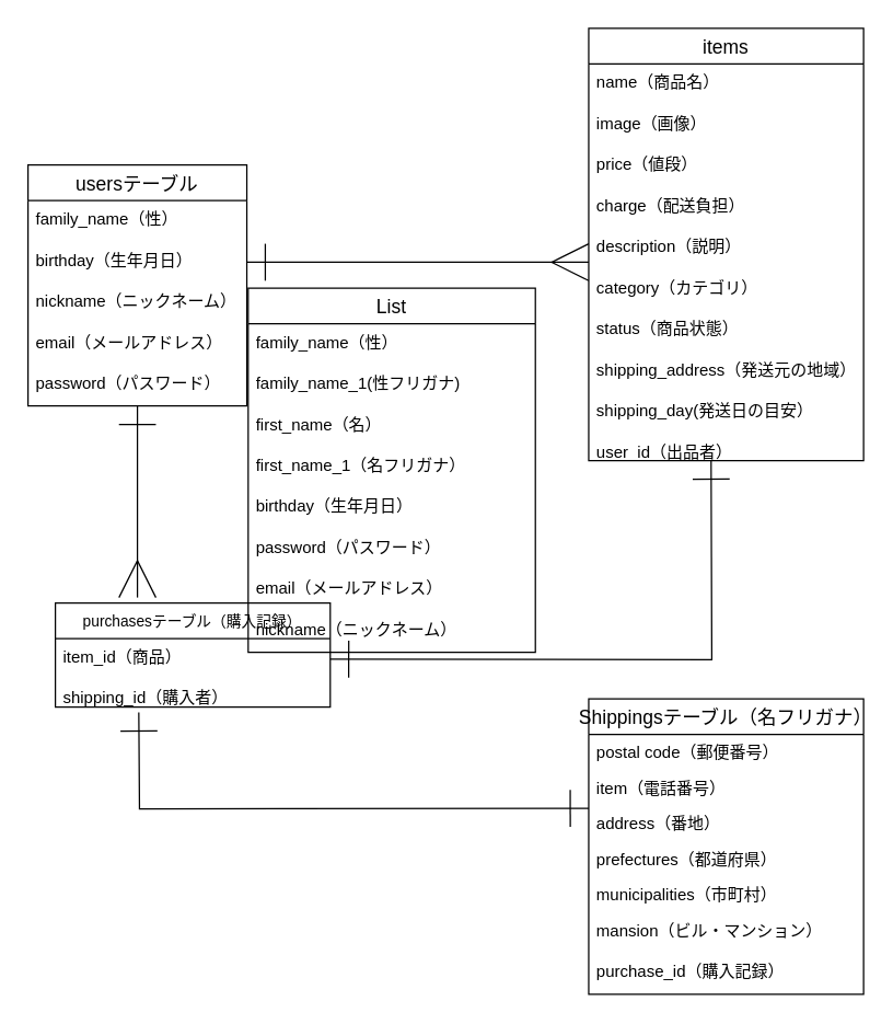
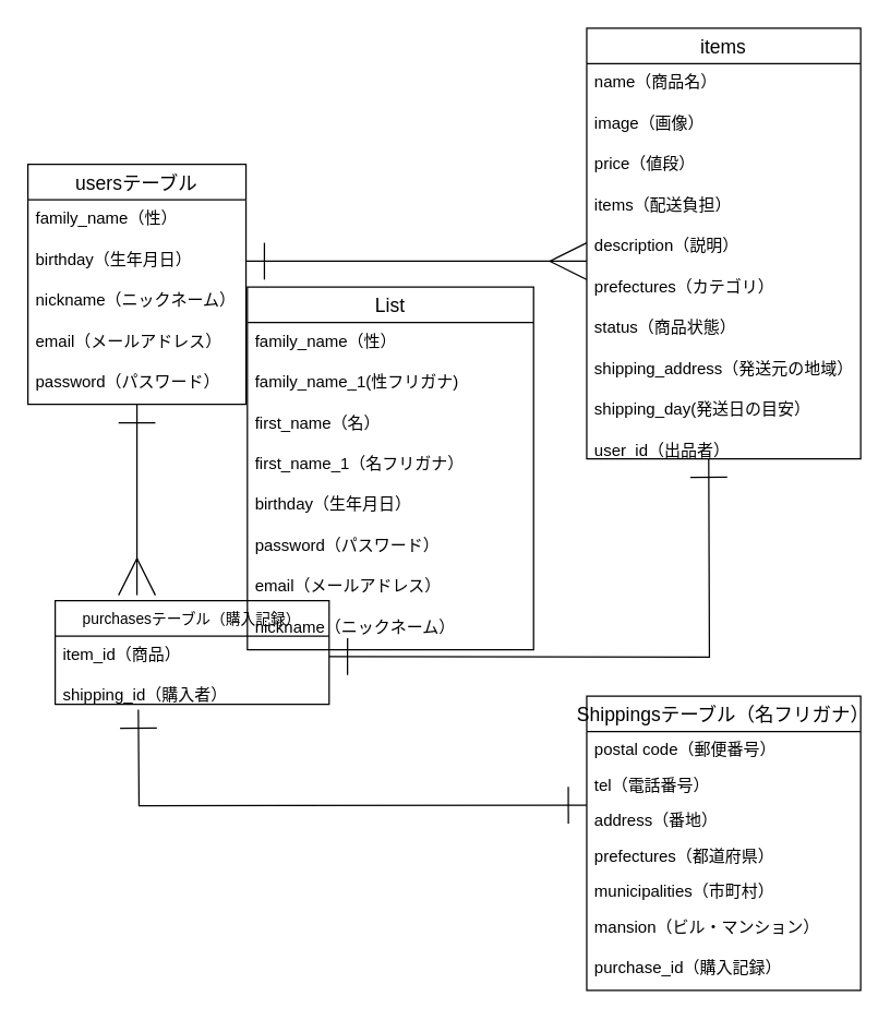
  <mxCell id="0" />
  <mxCell id="1" parent="0" />
  <mxCell id="2" value="usersテーブル" style="swimlane;fontStyle=0;childLayout=stackLayout;horizontal=1;startSize=26;horizontalStack=0;resizeParent=1;resizeParentMax=0;resizeLast=0;collapsible=1;marginBottom=0;align=center;fontSize=14;" parent="1" vertex="1"><mxGeometry x="20" y="120" width="160" height="176" as="geometry"><mxRectangle x="20" y="50" width="60" height="26" as="alternateBounds" /></mxGeometry></mxCell>
  <mxCell id="3" value="family_name（性）" style="text;strokeColor=none;fillColor=none;spacingLeft=4;spacingRight=4;overflow=hidden;rotatable=0;points=[[0,0.5],[1,0.5]];portConstraint=eastwest;fontSize=12;" parent="2" vertex="1"><mxGeometry y="26" width="160" height="30" as="geometry" /></mxCell>
  <mxCell id="4" value="birthday（生年月日）" style="text;strokeColor=none;fillColor=none;spacingLeft=4;spacingRight=4;overflow=hidden;rotatable=0;points=[[0,0.5],[1,0.5]];portConstraint=eastwest;fontSize=12;" parent="2" vertex="1"><mxGeometry y="56" width="160" height="30" as="geometry" /></mxCell>
  <mxCell id="5" value="nickname（ニックネーム）" style="text;strokeColor=none;fillColor=none;spacingLeft=4;spacingRight=4;overflow=hidden;rotatable=0;points=[[0,0.5],[1,0.5]];portConstraint=eastwest;fontSize=12;" parent="2" vertex="1"><mxGeometry y="86" width="160" height="30" as="geometry" /></mxCell>
  <mxCell id="6" value="email（メールアドレス）" style="text;strokeColor=none;fillColor=none;spacingLeft=4;spacingRight=4;overflow=hidden;rotatable=0;points=[[0,0.5],[1,0.5]];portConstraint=eastwest;fontSize=12;" parent="2" vertex="1"><mxGeometry y="116" width="160" height="30" as="geometry" /></mxCell>
  <mxCell id="7" value="password（パスワード）" style="text;strokeColor=none;fillColor=none;spacingLeft=4;spacingRight=4;overflow=hidden;rotatable=0;points=[[0,0.5],[1,0.5]];portConstraint=eastwest;fontSize=12;" parent="2" vertex="1"><mxGeometry y="146" width="160" height="30" as="geometry" /></mxCell>
  <mxCell id="8" style="rounded=0;orthogonalLoop=1;jettySize=auto;html=1;entryX=1;entryY=0.5;entryDx=0;entryDy=0;endArrow=ERone;endFill=0;startArrow=ERmany;startFill=0;endSize=25;startSize=25;" parent="1" target="4" edge="1"><mxGeometry x="119" y="40" as="geometry"><mxPoint x="430" y="191" as="sourcePoint" /><mxPoint x="180" y="201" as="targetPoint" /></mxGeometry></mxCell>
  <mxCell id="9" style="rounded=0;orthogonalLoop=1;jettySize=auto;html=1;startArrow=ERone;startFill=0;endArrow=ERone;endFill=0;startSize=25;endSize=25;edgeStyle=orthogonalEdgeStyle;exitX=1;exitY=0.5;exitDx=0;exitDy=0;" parent="1" edge="1"><mxGeometry x="117.5" y="36" as="geometry"><mxPoint x="519.5" y="336" as="targetPoint" /><mxPoint x="241" y="481" as="sourcePoint" /></mxGeometry></mxCell>
  <mxCell id="10" style="rounded=0;orthogonalLoop=1;jettySize=auto;html=1;startArrow=ERmany;startFill=0;endArrow=ERone;endFill=0;startSize=25;endSize=25;" parent="1" target="2" edge="1"><mxGeometry x="119" y="40" as="geometry"><mxPoint x="100" y="436" as="sourcePoint" /></mxGeometry></mxCell>
  <mxCell id="11" value="purchasesテーブル（購入記録）" style="swimlane;fontStyle=0;childLayout=stackLayout;horizontal=1;startSize=26;fillColor=none;horizontalStack=0;resizeParent=1;resizeParentMax=0;resizeLast=0;collapsible=1;marginBottom=0;fontSize=11;" parent="1" vertex="1"><mxGeometry x="40" y="440" width="201" height="76" as="geometry" /></mxCell>
  <mxCell id="12" value="item_id（商品）" style="text;strokeColor=none;fillColor=none;spacingLeft=4;spacingRight=4;overflow=hidden;rotatable=0;points=[[0,0.5],[1,0.5]];portConstraint=eastwest;fontSize=12;aspect=fixed;" parent="11" vertex="1"><mxGeometry y="26" width="201" height="30" as="geometry" /></mxCell>
  <mxCell id="13" value="shipping_id（購入者）" style="text;strokeColor=none;fillColor=none;spacingLeft=4;spacingRight=4;overflow=hidden;rotatable=0;points=[[0,0.5],[1,0.5]];portConstraint=eastwest;fontSize=12;aspect=fixed;" parent="11" vertex="1"><mxGeometry y="56" width="201" height="20" as="geometry" /></mxCell>
  <mxCell id="14" style="rounded=0;orthogonalLoop=1;jettySize=auto;html=1;endArrow=ERone;endFill=0;startArrow=ERone;startFill=0;endSize=25;startSize=25;edgeStyle=orthogonalEdgeStyle;" parent="1" edge="1"><mxGeometry x="119" y="439" as="geometry"><mxPoint x="430" y="590" as="sourcePoint" /><mxPoint x="101" y="520" as="targetPoint" /></mxGeometry></mxCell>
  <mxCell id="15" value="items" style="swimlane;fontStyle=0;childLayout=stackLayout;horizontal=1;startSize=26;horizontalStack=0;resizeParent=1;resizeParentMax=0;resizeLast=0;collapsible=1;marginBottom=0;align=center;fontSize=14;" vertex="1" parent="1"><mxGeometry x="430" y="20" width="201" height="316" as="geometry" /></mxCell>
  <mxCell id="16" value="name（商品名）" style="text;strokeColor=none;fillColor=none;spacingLeft=4;spacingRight=4;overflow=hidden;rotatable=0;points=[[0,0.5],[1,0.5]];portConstraint=eastwest;fontSize=12;" parent="15" vertex="1"><mxGeometry y="26" width="201" height="30" as="geometry" /></mxCell>
  <mxCell id="17" value="image（画像）" style="text;strokeColor=none;fillColor=none;spacingLeft=4;spacingRight=4;overflow=hidden;rotatable=0;points=[[0,0.5],[1,0.5]];portConstraint=eastwest;fontSize=12;" parent="15" vertex="1"><mxGeometry y="56" width="201" height="30" as="geometry" /></mxCell>
  <mxCell id="18" value="price（値段）" style="text;strokeColor=none;fillColor=none;spacingLeft=4;spacingRight=4;overflow=hidden;rotatable=0;points=[[0,0.5],[1,0.5]];portConstraint=eastwest;fontSize=12;aspect=fixed;" parent="15" vertex="1"><mxGeometry y="86" width="201" height="30" as="geometry" /></mxCell>
- <mxCell id="19" value="charge（配送負担）" style="text;strokeColor=none;fillColor=none;spacingLeft=4;spacingRight=4;overflow=hidden;rotatable=0;points=[[0,0.5],[1,0.5]];portConstraint=eastwest;fontSize=12;aspect=fixed;" parent="15" vertex="1"><mxGeometry y="116" width="201" height="30" as="geometry" /></mxCell>
+ <mxCell id="19" value="items（配送負担）" style="text;strokeColor=none;fillColor=none;spacingLeft=4;spacingRight=4;overflow=hidden;rotatable=0;points=[[0,0.5],[1,0.5]];portConstraint=eastwest;fontSize=12;aspect=fixed;" parent="15" vertex="1"><mxGeometry y="116" width="201" height="30" as="geometry" /></mxCell>
  <mxCell id="20" value="description（説明）" style="text;strokeColor=none;fillColor=none;spacingLeft=4;spacingRight=4;overflow=hidden;rotatable=0;points=[[0,0.5],[1,0.5]];portConstraint=eastwest;fontSize=12;aspect=fixed;" parent="15" vertex="1"><mxGeometry y="146" width="201" height="30" as="geometry" /></mxCell>
- <mxCell id="21" value="category（カテゴリ）" style="text;strokeColor=none;fillColor=none;spacingLeft=4;spacingRight=4;overflow=hidden;rotatable=0;points=[[0,0.5],[1,0.5]];portConstraint=eastwest;fontSize=12;" parent="15" vertex="1"><mxGeometry y="176" width="201" height="30" as="geometry" /></mxCell>
+ <mxCell id="21" value="prefectures（カテゴリ）" style="text;strokeColor=none;fillColor=none;spacingLeft=4;spacingRight=4;overflow=hidden;rotatable=0;points=[[0,0.5],[1,0.5]];portConstraint=eastwest;fontSize=12;" parent="15" vertex="1"><mxGeometry y="176" width="201" height="30" as="geometry" /></mxCell>
  <mxCell id="22" value="status（商品状態）" style="text;strokeColor=none;fillColor=none;spacingLeft=4;spacingRight=4;overflow=hidden;rotatable=0;points=[[0,0.5],[1,0.5]];portConstraint=eastwest;fontSize=12;" vertex="1" parent="15"><mxGeometry y="206" width="201" height="30" as="geometry" /></mxCell>
  <mxCell id="23" value="shipping_address（発送元の地域）" style="text;strokeColor=none;fillColor=none;spacingLeft=4;spacingRight=4;overflow=hidden;rotatable=0;points=[[0,0.5],[1,0.5]];portConstraint=eastwest;fontSize=12;" vertex="1" parent="15"><mxGeometry y="236" width="201" height="30" as="geometry" /></mxCell>
  <mxCell id="24" value="shipping_day(発送日の目安）" style="text;strokeColor=none;fillColor=none;spacingLeft=4;spacingRight=4;overflow=hidden;rotatable=0;points=[[0,0.5],[1,0.5]];portConstraint=eastwest;fontSize=12;" vertex="1" parent="15"><mxGeometry y="266" width="201" height="30" as="geometry" /></mxCell>
  <mxCell id="25" value="user_id（出品者）" style="text;strokeColor=none;fillColor=none;spacingLeft=4;spacingRight=4;overflow=hidden;rotatable=0;points=[[0,0.5],[1,0.5]];portConstraint=eastwest;fontSize=12;aspect=fixed;" parent="15" vertex="1"><mxGeometry y="296" width="201" height="20" as="geometry" /></mxCell>
  <mxCell id="26" value="Shippingsテーブル（名フリガナ）" style="swimlane;fontStyle=0;childLayout=stackLayout;horizontal=1;startSize=26;horizontalStack=0;resizeParent=1;resizeParentMax=0;resizeLast=0;collapsible=1;marginBottom=0;align=center;fontSize=14;" vertex="1" parent="1"><mxGeometry x="430" y="510" width="201" height="216" as="geometry" /></mxCell>
  <mxCell id="27" value="postal code（郵便番号）" style="text;strokeColor=none;fillColor=none;align=left;verticalAlign=top;spacingLeft=4;spacingRight=4;overflow=hidden;rotatable=0;points=[[0,0.5],[1,0.5]];portConstraint=eastwest;" parent="26" vertex="1"><mxGeometry y="26" width="201" height="26" as="geometry" /></mxCell>
- <mxCell id="28" value="item（電話番号）" style="text;strokeColor=none;fillColor=none;align=left;verticalAlign=top;spacingLeft=4;spacingRight=4;overflow=hidden;rotatable=0;points=[[0,0.5],[1,0.5]];portConstraint=eastwest;" parent="26" vertex="1"><mxGeometry y="52" width="201" height="26" as="geometry" /></mxCell>
+ <mxCell id="28" value="tel（電話番号）" style="text;strokeColor=none;fillColor=none;align=left;verticalAlign=top;spacingLeft=4;spacingRight=4;overflow=hidden;rotatable=0;points=[[0,0.5],[1,0.5]];portConstraint=eastwest;" parent="26" vertex="1"><mxGeometry y="52" width="201" height="26" as="geometry" /></mxCell>
  <mxCell id="29" value="address（番地）" style="text;strokeColor=none;fillColor=none;align=left;verticalAlign=top;spacingLeft=4;spacingRight=4;overflow=hidden;rotatable=0;points=[[0,0.5],[1,0.5]];portConstraint=eastwest;" parent="26" vertex="1"><mxGeometry y="78" width="201" height="26" as="geometry" /></mxCell>
  <mxCell id="30" value="prefectures（都道府県）" style="text;strokeColor=none;fillColor=none;align=left;verticalAlign=top;spacingLeft=4;spacingRight=4;overflow=hidden;rotatable=0;points=[[0,0.5],[1,0.5]];portConstraint=eastwest;" parent="26" vertex="1"><mxGeometry y="104" width="201" height="26" as="geometry" /></mxCell>
  <mxCell id="31" value="municipalities（市町村）" style="text;strokeColor=none;fillColor=none;align=left;verticalAlign=top;spacingLeft=4;spacingRight=4;overflow=hidden;rotatable=0;points=[[0,0.5],[1,0.5]];portConstraint=eastwest;imageAspect=0;" parent="26" vertex="1"><mxGeometry y="130" width="201" height="26" as="geometry" /></mxCell>
  <mxCell id="32" value="mansion（ビル・マンション）" style="text;strokeColor=none;fillColor=none;spacingLeft=4;spacingRight=4;overflow=hidden;rotatable=0;points=[[0,0.5],[1,0.5]];portConstraint=eastwest;fontSize=12;" vertex="1" parent="26"><mxGeometry y="156" width="201" height="30" as="geometry" /></mxCell>
  <mxCell id="33" value="purchase_id（購入記録）" style="text;strokeColor=none;fillColor=none;spacingLeft=4;spacingRight=4;overflow=hidden;rotatable=0;points=[[0,0.5],[1,0.5]];portConstraint=eastwest;fontSize=12;" vertex="1" parent="26"><mxGeometry y="186" width="201" height="30" as="geometry" /></mxCell>
  <mxCell id="34" value="List" style="swimlane;fontStyle=0;childLayout=stackLayout;horizontal=1;startSize=26;horizontalStack=0;resizeParent=1;resizeParentMax=0;resizeLast=0;collapsible=1;marginBottom=0;align=center;fontSize=14;" vertex="1" parent="1"><mxGeometry x="181" y="210" width="210" height="266" as="geometry" /></mxCell>
  <mxCell id="35" value="family_name（性）" style="text;strokeColor=none;fillColor=none;spacingLeft=4;spacingRight=4;overflow=hidden;rotatable=0;points=[[0,0.5],[1,0.5]];portConstraint=eastwest;fontSize=12;" vertex="1" parent="34"><mxGeometry y="26" width="210" height="30" as="geometry" /></mxCell>
  <mxCell id="36" value="family_name_1(性フリガナ)" style="text;strokeColor=none;fillColor=none;spacingLeft=4;spacingRight=4;overflow=hidden;rotatable=0;points=[[0,0.5],[1,0.5]];portConstraint=eastwest;fontSize=12;" vertex="1" parent="34"><mxGeometry y="56" width="210" height="30" as="geometry" /></mxCell>
  <mxCell id="37" value="first_name（名）" style="text;strokeColor=none;fillColor=none;spacingLeft=4;spacingRight=4;overflow=hidden;rotatable=0;points=[[0,0.5],[1,0.5]];portConstraint=eastwest;fontSize=12;" vertex="1" parent="34"><mxGeometry y="86" width="210" height="30" as="geometry" /></mxCell>
  <mxCell id="38" value="first_name_1（名フリガナ）" style="text;strokeColor=none;fillColor=none;spacingLeft=4;spacingRight=4;overflow=hidden;rotatable=0;points=[[0,0.5],[1,0.5]];portConstraint=eastwest;fontSize=12;" vertex="1" parent="34"><mxGeometry y="116" width="210" height="30" as="geometry" /></mxCell>
  <mxCell id="39" value="birthday（生年月日）" style="text;strokeColor=none;fillColor=none;spacingLeft=4;spacingRight=4;overflow=hidden;rotatable=0;points=[[0,0.5],[1,0.5]];portConstraint=eastwest;fontSize=12;" vertex="1" parent="34"><mxGeometry y="146" width="210" height="30" as="geometry" /></mxCell>
  <mxCell id="40" value="password（パスワード）" style="text;strokeColor=none;fillColor=none;spacingLeft=4;spacingRight=4;overflow=hidden;rotatable=0;points=[[0,0.5],[1,0.5]];portConstraint=eastwest;fontSize=12;" vertex="1" parent="34"><mxGeometry y="176" width="210" height="30" as="geometry" /></mxCell>
  <mxCell id="41" value="email（メールアドレス）" style="text;strokeColor=none;fillColor=none;spacingLeft=4;spacingRight=4;overflow=hidden;rotatable=0;points=[[0,0.5],[1,0.5]];portConstraint=eastwest;fontSize=12;" vertex="1" parent="34"><mxGeometry y="206" width="210" height="30" as="geometry" /></mxCell>
  <mxCell id="42" value="nickname（ニックネーム）" style="text;strokeColor=none;fillColor=none;spacingLeft=4;spacingRight=4;overflow=hidden;rotatable=0;points=[[0,0.5],[1,0.5]];portConstraint=eastwest;fontSize=12;" vertex="1" parent="34"><mxGeometry y="236" width="210" height="30" as="geometry" /></mxCell>
